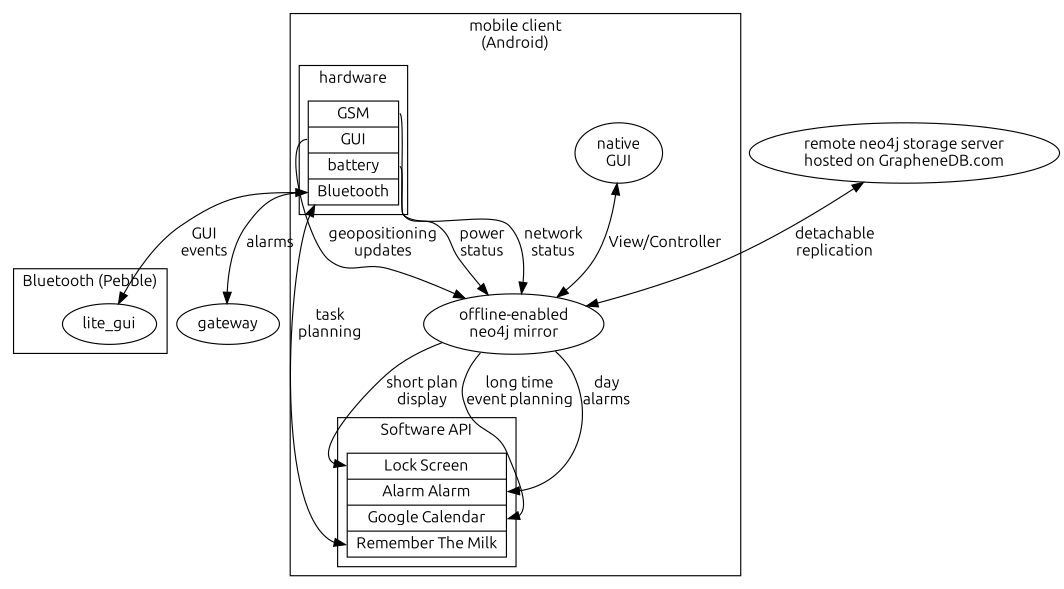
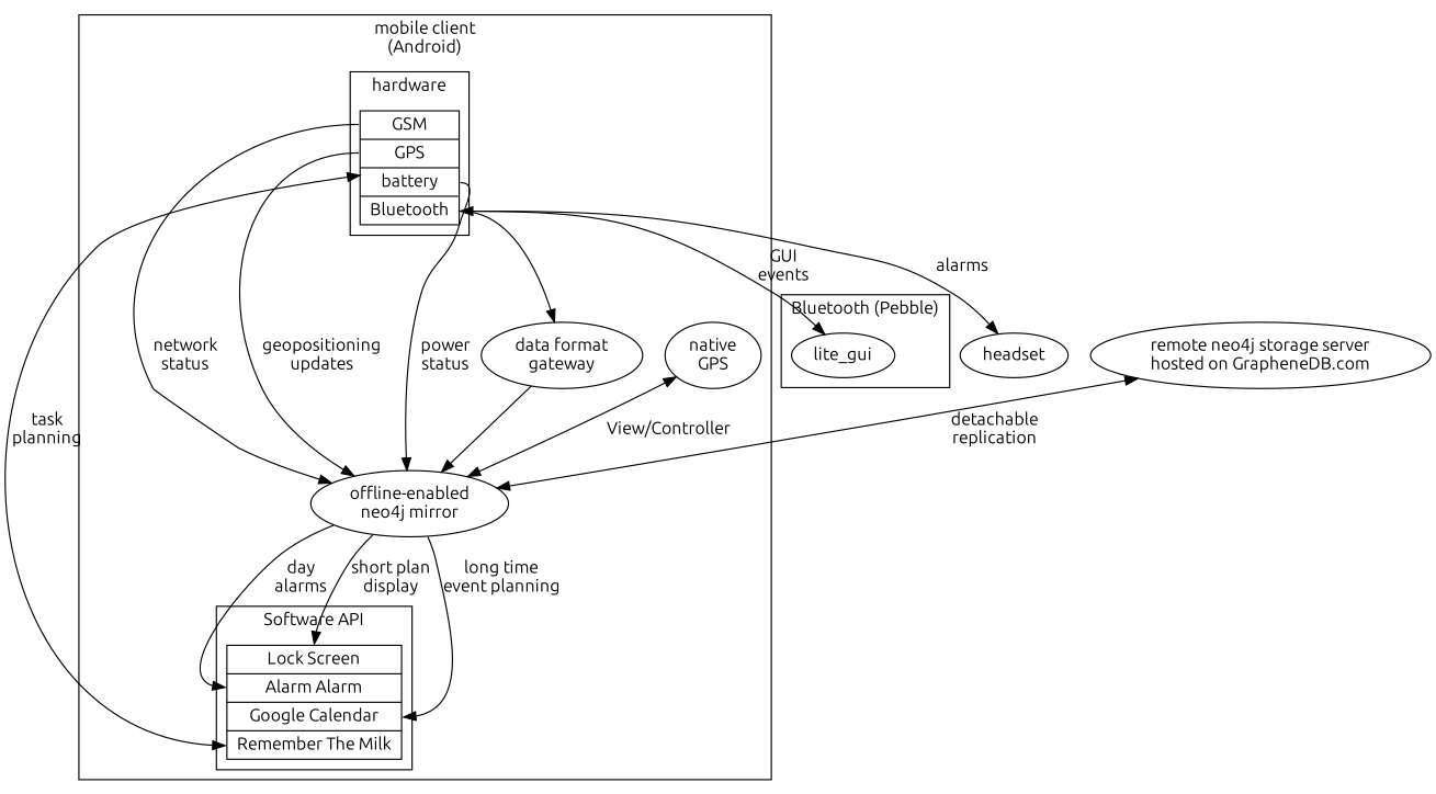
  digraph {
    fontname=Ubuntu
    node [fontname=Ubuntu]
    edge [fontname=Ubuntu]
    n1 [label="{<lock> Lock Screen|<alarm> Alarm Alarm|<cal> Google Calendar|<rtm> Remember The Milk}" shape=record]
-   n2 [label="{<gsm> GSM|<gps> GUI|<bat> battery|<bt> Bluetooth}" shape=record]
+   n2 [label="{<gsm> GSM|<gps> GPS|<bat> battery|<bt> Bluetooth}" shape=record]
    n3 [label="offline-enabled\nneo4j mirror"]
-   n4 [label="native\nGUI"]
+   n4 [label="native\nGPS"]
+   n5 [label="data format\ngateway"]
    lite_gui
-   headset [label=gateway]
+   headset
    n8 [label="remote neo4j storage server\nhosted on GrapheneDB.com"]
    subgraph cluster_1 {
      label="mobile client\n(Android)"
      n3
      n4
+     n5
      subgraph cluster_2 {
        label="Software API"
        n1
      }
      subgraph cluster_3 {
        label=hardware
        n2
      }
    }
    subgraph cluster_4 {
      label="Bluetooth (Pebble)"
      lite_gui
    }
    n2 -> n1 [dir=both headport=rtm label="task\nplanning"]
    n2 -> n3 [label="network\nstatus" tailport=gsm]
    n2 -> n3 [label="geopositioning\nupdates" tailport=gps]
    n2 -> n3 [label="power\nstatus" tailport=bat]
+   n2 -> n5 [tailport=bt]
    n2 -> lite_gui [dir=both label="GUI\nevents" tailport=bt]
    n2 -> headset [label=alarms tailport=bt]
    n3 -> n1 [headport=cal label="long time\nevent planning"]
    n3 -> n1 [headport=alarm label="day\nalarms"]
    n3 -> n1 [headport=lock label="short plan\ndisplay"]
    n4 -> n3 [dir=both label="View/Controller"]
+   n5 -> n3
    n8 -> n3 [dir=both label=" detachable\r replication"]
  }
